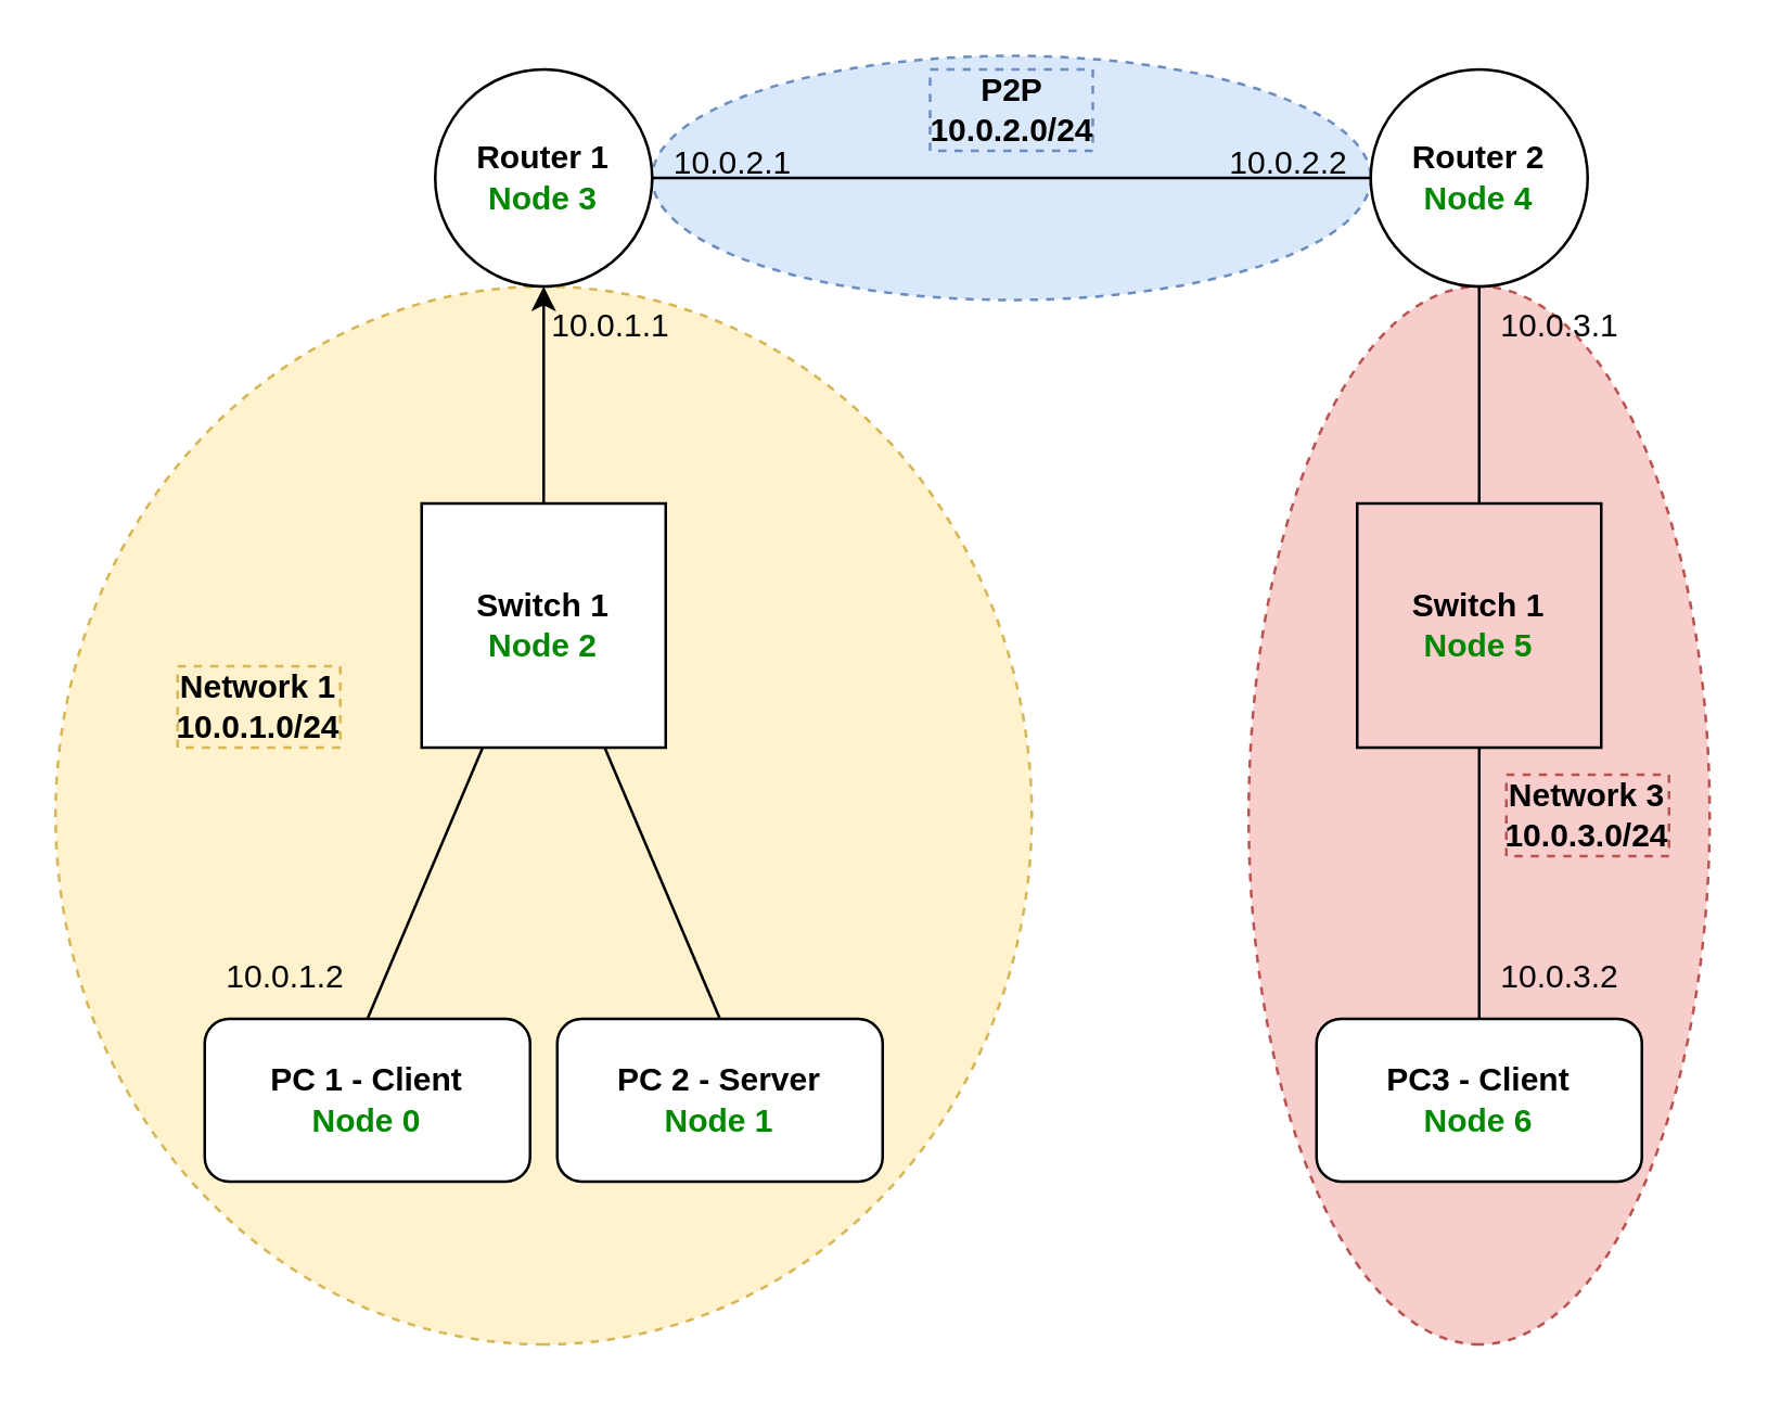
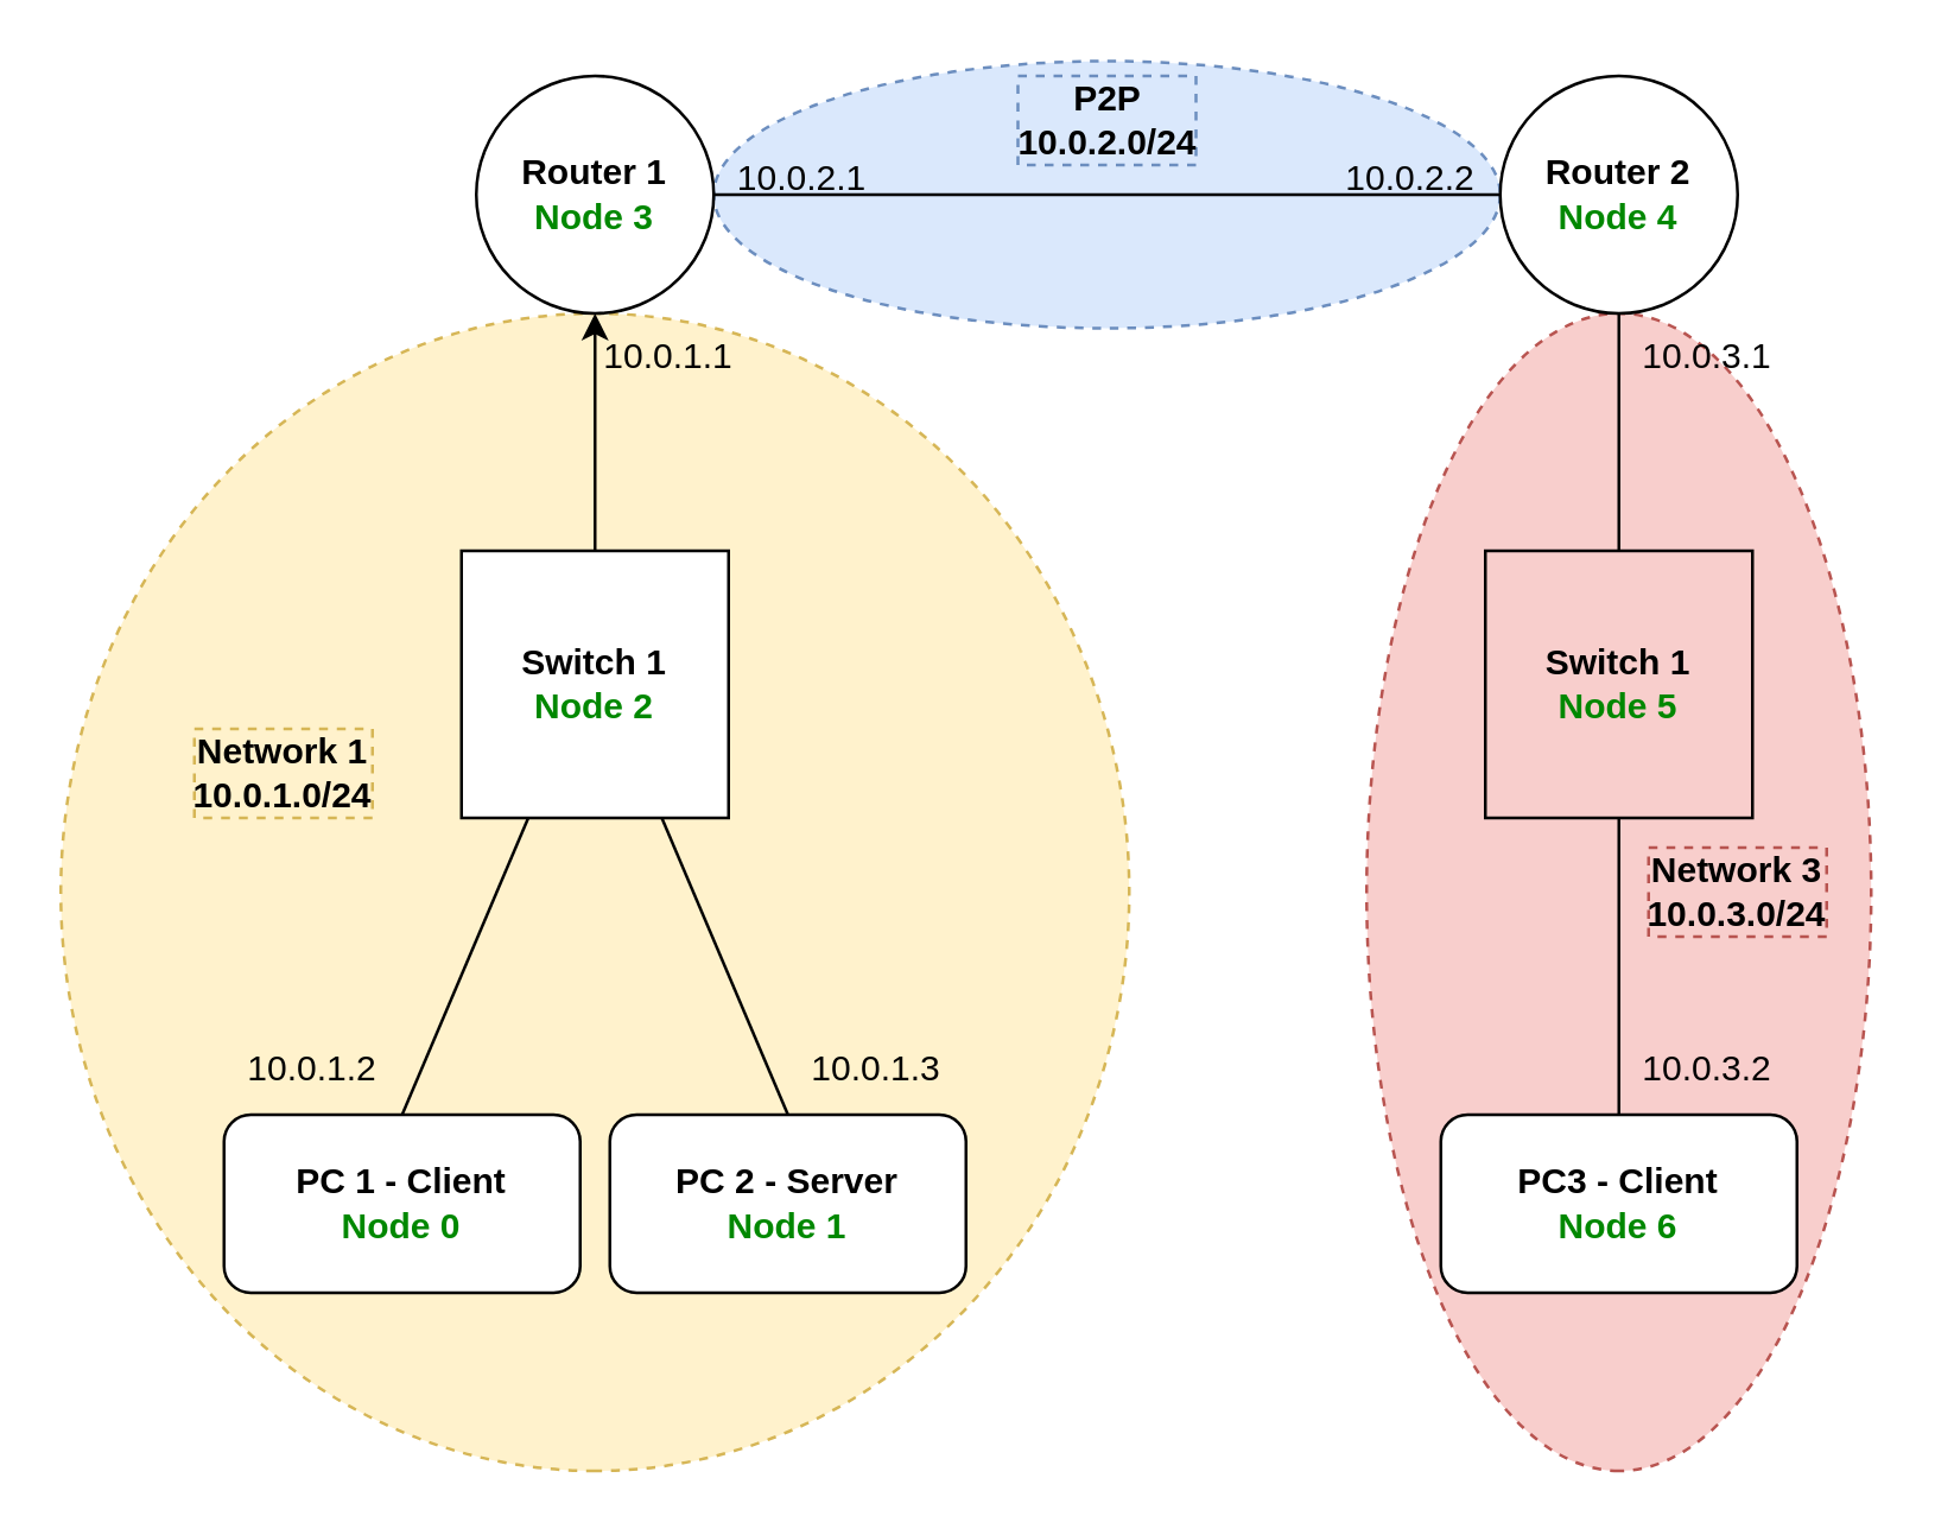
  <mxCell id="0" />
  <mxCell id="1" parent="0" />
  <mxCell id="2" value="" style="ellipse;whiteSpace=wrap;html=1;fillColor=#dae8fc;strokeColor=#6c8ebf;dashed=1;" vertex="1" parent="1"><mxGeometry x="240" y="20" width="265" height="90" as="geometry" /></mxCell>
  <mxCell id="3" value="" style="ellipse;whiteSpace=wrap;html=1;direction=south;fillColor=#f8cecc;strokeColor=#b85450;dashed=1;" vertex="1" parent="1"><mxGeometry x="460" y="105" width="170" height="390" as="geometry" /></mxCell>
  <mxCell id="4" value="" style="ellipse;whiteSpace=wrap;html=1;direction=south;fillColor=#fff2cc;strokeColor=#d6b656;dashed=1;" vertex="1" parent="1"><mxGeometry x="20" y="105" width="360" height="390" as="geometry" /></mxCell>
  <mxCell id="5" value="PC 1 - Client&lt;div&gt;&lt;span style=&quot;color: rgb(0, 136, 0);&quot;&gt;Node 0&lt;/span&gt;&lt;/div&gt;" style="rounded=1;whiteSpace=wrap;html=1;fontStyle=1" vertex="1" parent="1"><mxGeometry x="75" y="375" width="120" height="60" as="geometry" /></mxCell>
  <mxCell id="6" value="PC 2 - Server&lt;div&gt;&lt;span style=&quot;color: rgb(0, 136, 0);&quot;&gt;Node 1&lt;/span&gt;&lt;/div&gt;" style="rounded=1;whiteSpace=wrap;html=1;fontStyle=1" vertex="1" parent="1"><mxGeometry x="205" y="375" width="120" height="60" as="geometry" /></mxCell>
  <mxCell id="7" value="PC3 - Client&lt;div&gt;&lt;span style=&quot;color: rgb(0, 136, 0);&quot;&gt;Node 6&lt;/span&gt;&lt;/div&gt;" style="rounded=1;whiteSpace=wrap;html=1;fontStyle=1" vertex="1" parent="1"><mxGeometry x="485" y="375" width="120" height="60" as="geometry" /></mxCell>
  <mxCell id="8" value="Switch 1&lt;div&gt;&lt;span style=&quot;color: rgb(0, 136, 0);&quot;&gt;Node 2&lt;/span&gt;&lt;/div&gt;" style="whiteSpace=wrap;html=1;aspect=fixed;fontStyle=1" vertex="1" parent="1"><mxGeometry x="155" y="185" width="90" height="90" as="geometry" /></mxCell>
  <mxCell id="9" value="Switch 1&lt;div&gt;&lt;span style=&quot;color: rgb(0, 136, 0);&quot;&gt;Node 5&lt;/span&gt;&lt;/div&gt;" style="whiteSpace=wrap;html=1;aspect=fixed;fontStyle=1;fillColor=#f8cecc;" vertex="1" parent="1"><mxGeometry x="500" y="185" width="90" height="90" as="geometry" /></mxCell>
  <mxCell id="10" value="&lt;span&gt;Router 1&lt;/span&gt;&lt;div&gt;&lt;span style=&quot;color: rgb(0, 136, 0);&quot;&gt;&lt;span&gt;Node 3&lt;/span&gt;&lt;/span&gt;&lt;/div&gt;" style="ellipse;whiteSpace=wrap;html=1;aspect=fixed;fontStyle=1" vertex="1" parent="1"><mxGeometry x="160" y="25" width="80" height="80" as="geometry" /></mxCell>
  <mxCell id="11" value="Router 2&lt;div&gt;&lt;span style=&quot;color: rgb(0, 136, 0);&quot;&gt;Node 4&lt;/span&gt;&lt;/div&gt;" style="ellipse;whiteSpace=wrap;html=1;aspect=fixed;fontStyle=1" vertex="1" parent="1"><mxGeometry x="505" y="25" width="80" height="80" as="geometry" /></mxCell>
  <mxCell id="12" value="" style="endArrow=classic;html=1;rounded=0;entryX=0.5;entryY=1;entryDx=0;entryDy=0;exitX=0.5;exitY=0;exitDx=0;exitDy=0;fontStyle=1;" edge="1" parent="1" source="8" target="10"><mxGeometry width="50" height="50" relative="1" as="geometry"><mxPoint x="365" y="245" as="sourcePoint" /><mxPoint x="415" y="195" as="targetPoint" /></mxGeometry></mxCell>
  <mxCell id="13" value="" style="endArrow=none;html=1;rounded=0;entryX=0.75;entryY=1;entryDx=0;entryDy=0;exitX=0.5;exitY=0;exitDx=0;exitDy=0;fontStyle=1" edge="1" parent="1" source="6" target="8"><mxGeometry width="50" height="50" relative="1" as="geometry"><mxPoint x="210" y="195" as="sourcePoint" /><mxPoint x="210" y="115" as="targetPoint" /></mxGeometry></mxCell>
  <mxCell id="14" value="" style="endArrow=none;html=1;rounded=0;entryX=0.25;entryY=1;entryDx=0;entryDy=0;exitX=0.5;exitY=0;exitDx=0;exitDy=0;fontStyle=1" edge="1" parent="1" source="5" target="8"><mxGeometry width="50" height="50" relative="1" as="geometry"><mxPoint x="265" y="385" as="sourcePoint" /><mxPoint x="233" y="285" as="targetPoint" /></mxGeometry></mxCell>
  <mxCell id="15" value="" style="endArrow=none;html=1;rounded=0;entryX=0.5;entryY=1;entryDx=0;entryDy=0;fontStyle=1" edge="1" parent="1" source="7" target="9"><mxGeometry width="50" height="50" relative="1" as="geometry"><mxPoint x="135" y="385" as="sourcePoint" /><mxPoint x="188" y="285" as="targetPoint" /></mxGeometry></mxCell>
  <mxCell id="16" value="" style="endArrow=none;html=1;rounded=0;entryX=0.5;entryY=1;entryDx=0;entryDy=0;exitX=0.5;exitY=0;exitDx=0;exitDy=0;" edge="1" parent="1" source="9" target="11"><mxGeometry width="50" height="50" relative="1" as="geometry"><mxPoint x="365" y="245" as="sourcePoint" /><mxPoint x="545" y="115" as="targetPoint" /></mxGeometry></mxCell>
  <mxCell id="17" value="" style="endArrow=none;html=1;rounded=0;entryX=1;entryY=0.5;entryDx=0;entryDy=0;fontStyle=1;exitX=0;exitY=0.5;exitDx=0;exitDy=0;" edge="1" parent="1" source="11" target="10"><mxGeometry width="50" height="50" relative="1" as="geometry"><mxPoint x="500" y="95" as="sourcePoint" /><mxPoint x="235" y="95" as="targetPoint" /></mxGeometry></mxCell>
  <mxCell id="18" value="Network 1&lt;div&gt;10.0.1.0/24&lt;/div&gt;" style="text;html=1;align=center;verticalAlign=middle;whiteSpace=wrap;rounded=0;fillColor=#fff2cc;strokeColor=#d6b656;dashed=1;fontStyle=1" vertex="1" parent="1"><mxGeometry x="65" y="245" width="60" height="30" as="geometry" /></mxCell>
  <mxCell id="19" value="P2P&lt;br&gt;&lt;div&gt;10.0.2.0/24&lt;/div&gt;" style="text;html=1;align=center;verticalAlign=middle;whiteSpace=wrap;rounded=0;fillColor=#dae8fc;strokeColor=#6c8ebf;dashed=1;fontStyle=1" vertex="1" parent="1"><mxGeometry x="342.5" y="25" width="60" height="30" as="geometry" /></mxCell>
  <mxCell id="20" value="Network 3&lt;div&gt;10.0.3.0/24&lt;/div&gt;" style="text;html=1;align=center;verticalAlign=middle;whiteSpace=wrap;rounded=0;fillColor=#f8cecc;strokeColor=#b85450;dashed=1;fontStyle=1" vertex="1" parent="1"><mxGeometry x="555" y="285" width="60" height="30" as="geometry" /></mxCell>
  <mxCell id="21" value="10.0.1.1" style="text;html=1;align=center;verticalAlign=middle;whiteSpace=wrap;rounded=0;" vertex="1" parent="1"><mxGeometry x="195" y="105" width="60" height="30" as="geometry" /></mxCell>
  <mxCell id="22" value="10.0.1.2" style="text;html=1;align=center;verticalAlign=middle;whiteSpace=wrap;rounded=0;" vertex="1" parent="1"><mxGeometry x="75" y="345" width="60" height="30" as="geometry" /></mxCell>
+ <mxCell id="23" value="10.0.1.3" style="text;html=1;align=center;verticalAlign=middle;whiteSpace=wrap;rounded=0;" vertex="1" parent="1"><mxGeometry x="265" y="345" width="60" height="30" as="geometry" /></mxCell>
  <mxCell id="24" value="10.0.2.1" style="text;html=1;align=center;verticalAlign=middle;whiteSpace=wrap;rounded=0;" vertex="1" parent="1"><mxGeometry x="240" y="45" width="60" height="30" as="geometry" /></mxCell>
  <mxCell id="25" value="10.0.2.2" style="text;html=1;align=center;verticalAlign=middle;whiteSpace=wrap;rounded=0;" vertex="1" parent="1"><mxGeometry x="445" y="45" width="60" height="30" as="geometry" /></mxCell>
  <mxCell id="26" value="10.0.3.1" style="text;html=1;align=center;verticalAlign=middle;whiteSpace=wrap;rounded=0;" vertex="1" parent="1"><mxGeometry x="545" y="105" width="60" height="30" as="geometry" /></mxCell>
  <mxCell id="27" value="10.0.3.2" style="text;html=1;align=center;verticalAlign=middle;whiteSpace=wrap;rounded=0;" vertex="1" parent="1"><mxGeometry x="545" y="345" width="60" height="30" as="geometry" /></mxCell>
